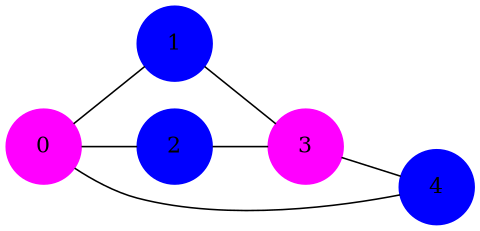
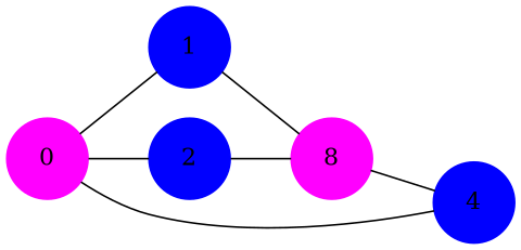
  graph {
    rankdir=LR
    node [color=blue shape=circle style=filled]
    n1 [color=magenta label=0 width=0.66]
    n2 [label=1 width=0.66]
    n3 [label=2 width=0.66]
    n4 [label=4 width=0.66]
-   n5 [color=magenta label=3 width=0.66]
+   n5 [color=magenta label=8 width=0.66]
    n1 -- n2
    n1 -- n3
    n1 -- n4
    n2 -- n5
    n3 -- n5
    n5 -- n4
  }
